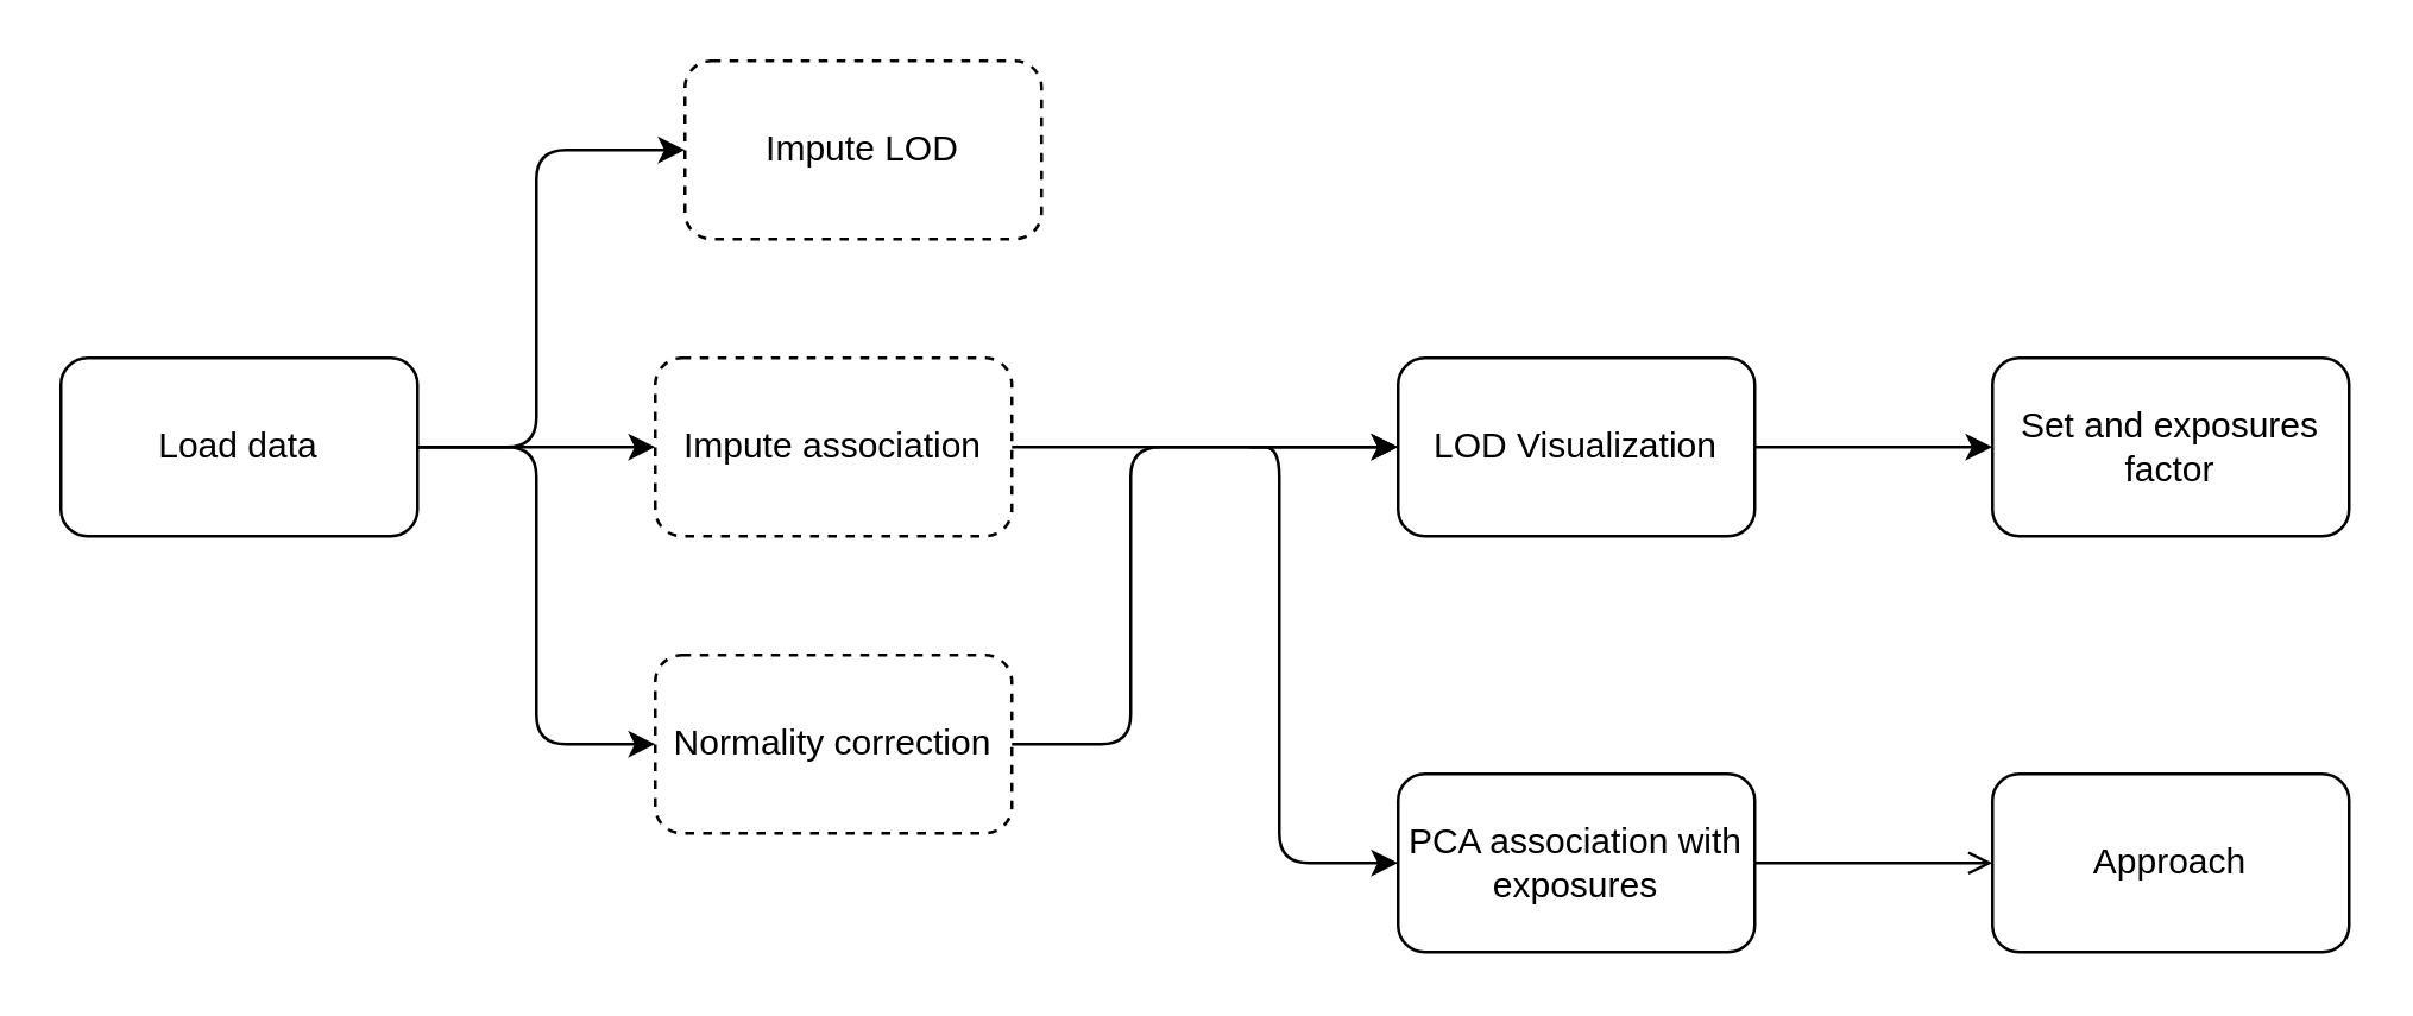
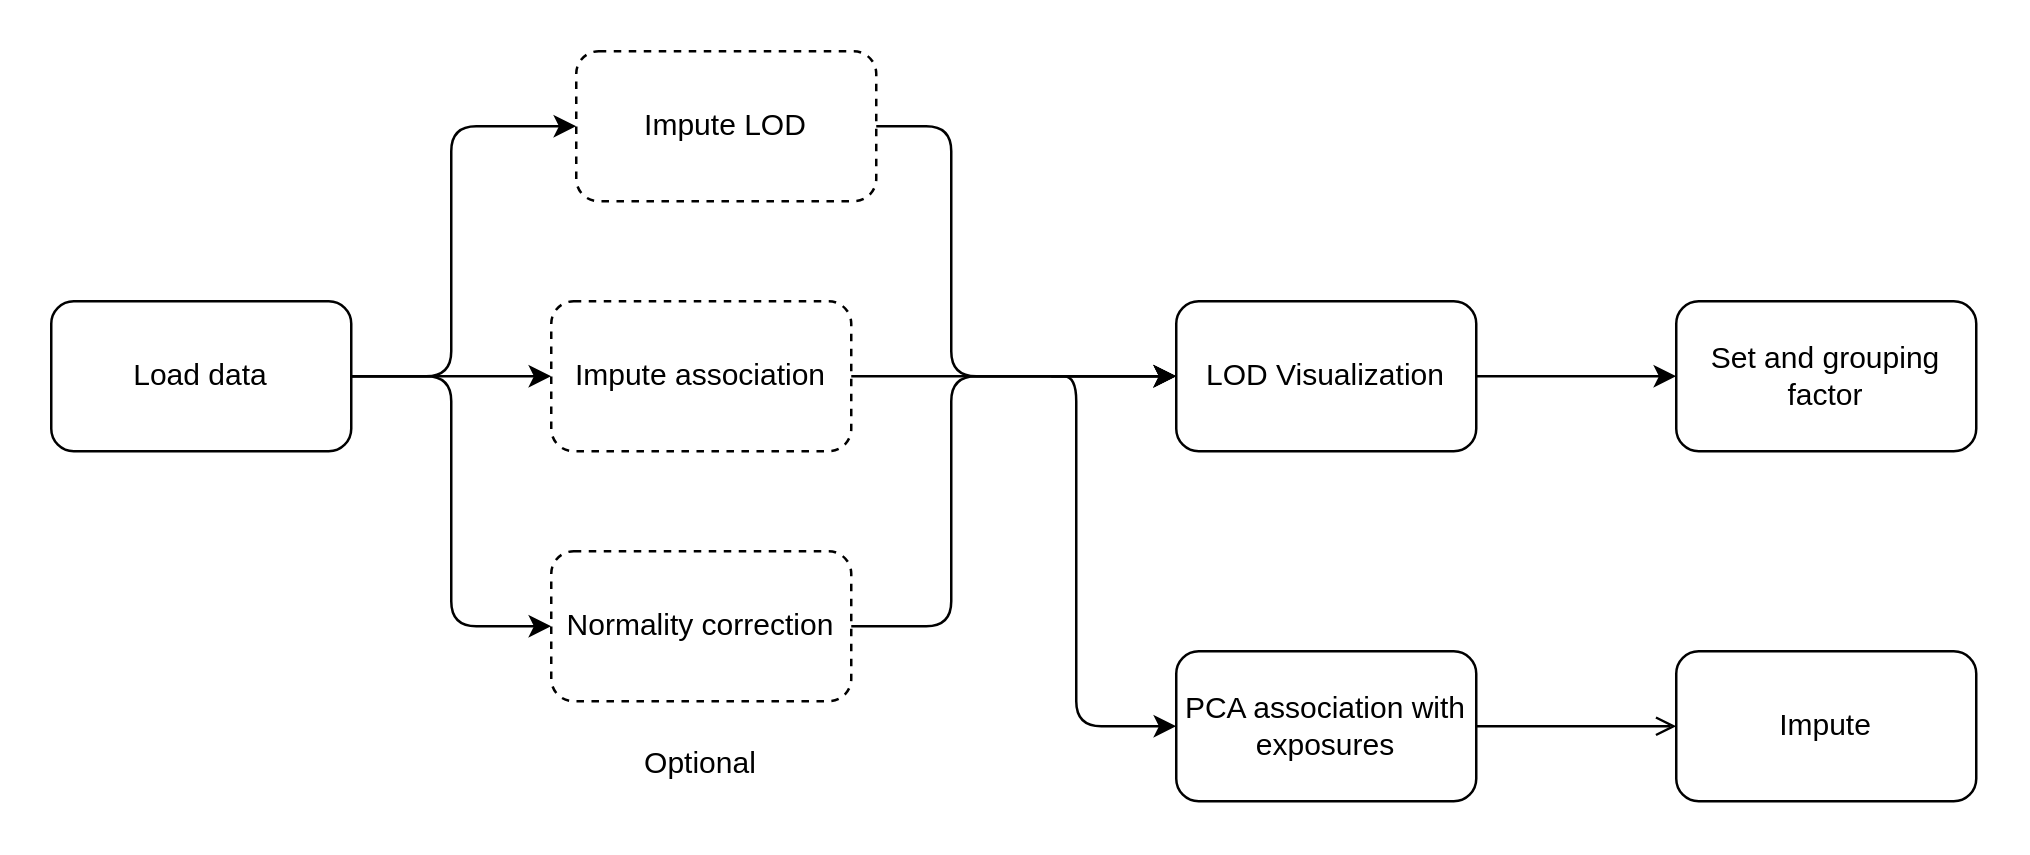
  <mxCell id="0" />
  <mxCell id="1" parent="0" />
  <mxCell id="2" value="Load data" style="rounded=1;whiteSpace=wrap;html=1;" vertex="1" parent="1"><mxGeometry x="20" y="120" width="120" height="60" as="geometry" /></mxCell>
  <mxCell id="3" value="" style="edgeStyle=orthogonalEdgeStyle;rounded=0;orthogonalLoop=1;jettySize=auto;html=1;endArrow=open;" parent="1" source="4" target="5" edge="1"><mxGeometry relative="1" as="geometry" /></mxCell>
  <mxCell id="4" value="PCA association with exposures" style="rounded=1;whiteSpace=wrap;html=1;" parent="1" vertex="1"><mxGeometry x="470" y="260" width="120" height="60" as="geometry" /></mxCell>
- <mxCell id="5" value="Approach" style="rounded=1;whiteSpace=wrap;html=1;" parent="1" vertex="1"><mxGeometry x="670" y="260" width="120" height="60" as="geometry" /></mxCell>
+ <mxCell id="5" value="Impute" style="rounded=1;whiteSpace=wrap;html=1;" parent="1" vertex="1"><mxGeometry x="670" y="260" width="120" height="60" as="geometry" /></mxCell>
  <mxCell id="6" value="" style="edgeStyle=orthogonalEdgeStyle;rounded=0;orthogonalLoop=1;jettySize=auto;html=1;" parent="1" source="7" target="8" edge="1"><mxGeometry relative="1" as="geometry" /></mxCell>
  <mxCell id="7" value="LOD Visualization" style="rounded=1;whiteSpace=wrap;html=1;" parent="1" vertex="1"><mxGeometry x="470" y="120" width="120" height="60" as="geometry" /></mxCell>
- <mxCell id="8" value="Set and exposures factor" style="rounded=1;whiteSpace=wrap;html=1;" parent="1" vertex="1"><mxGeometry x="670" y="120" width="120" height="60" as="geometry" /></mxCell>
+ <mxCell id="8" value="Set and grouping factor" style="rounded=1;whiteSpace=wrap;html=1;" parent="1" vertex="1"><mxGeometry x="670" y="120" width="120" height="60" as="geometry" /></mxCell>
  <mxCell id="9" value="Impute association" style="rounded=1;whiteSpace=wrap;html=1;dashed=1;" vertex="1" parent="1"><mxGeometry x="220" y="120" width="120" height="60" as="geometry" /></mxCell>
  <mxCell id="10" value="" style="endArrow=classic;html=1;exitX=1;exitY=0.5;exitDx=0;exitDy=0;entryX=0;entryY=0.5;entryDx=0;entryDy=0;" edge="1" parent="1" target="9"><mxGeometry width="50" height="50" relative="1" as="geometry"><mxPoint x="140" y="150" as="sourcePoint" /><mxPoint x="310" y="100" as="targetPoint" /></mxGeometry></mxCell>
  <mxCell id="11" value="Impute LOD" style="rounded=1;whiteSpace=wrap;html=1;dashed=1;" vertex="1" parent="1"><mxGeometry x="230" y="20" width="120" height="60" as="geometry" /></mxCell>
  <mxCell id="12" value="Normality correction" style="rounded=1;whiteSpace=wrap;html=1;dashed=1;" vertex="1" parent="1"><mxGeometry x="220" y="220" width="120" height="60" as="geometry" /></mxCell>
  <mxCell id="13" value="" style="endArrow=classic;html=1;exitX=1;exitY=0.5;exitDx=0;exitDy=0;entryX=0;entryY=0.5;entryDx=0;entryDy=0;" edge="1" parent="1" target="12"><mxGeometry width="50" height="50" relative="1" as="geometry"><mxPoint x="140" y="150" as="sourcePoint" /><mxPoint x="310" y="100" as="targetPoint" /><Array as="points"><mxPoint x="180" y="150" /><mxPoint x="180" y="250" /></Array></mxGeometry></mxCell>
  <mxCell id="14" value="" style="endArrow=classic;html=1;exitX=1;exitY=0.5;exitDx=0;exitDy=0;entryX=0;entryY=0.5;entryDx=0;entryDy=0;" edge="1" parent="1" target="11"><mxGeometry width="50" height="50" relative="1" as="geometry"><mxPoint x="140" y="150" as="sourcePoint" /><mxPoint x="310" y="100" as="targetPoint" /><Array as="points"><mxPoint x="180" y="150" /><mxPoint x="180" y="50" /></Array></mxGeometry></mxCell>
+ <mxCell id="15" value="" style="endArrow=classic;html=1;exitX=1;exitY=0.5;exitDx=0;exitDy=0;entryX=0;entryY=0.5;entryDx=0;entryDy=0;" edge="1" parent="1" source="11" target="7"><mxGeometry width="50" height="50" relative="1" as="geometry"><mxPoint x="310" y="270" as="sourcePoint" /><mxPoint x="360" y="220" as="targetPoint" /><Array as="points"><mxPoint x="380" y="50" /><mxPoint x="380" y="150" /></Array></mxGeometry></mxCell>
  <mxCell id="16" value="" style="endArrow=classic;html=1;exitX=1;exitY=0.5;exitDx=0;exitDy=0;entryX=0;entryY=0.5;entryDx=0;entryDy=0;" edge="1" parent="1" source="9" target="7"><mxGeometry width="50" height="50" relative="1" as="geometry"><mxPoint x="310" y="200" as="sourcePoint" /><mxPoint x="360" y="150" as="targetPoint" /></mxGeometry></mxCell>
  <mxCell id="17" value="" style="endArrow=classic;html=1;exitX=1;exitY=0.5;exitDx=0;exitDy=0;entryX=0;entryY=0.5;entryDx=0;entryDy=0;" edge="1" parent="1" source="12" target="7"><mxGeometry width="50" height="50" relative="1" as="geometry"><mxPoint x="310" y="200" as="sourcePoint" /><mxPoint x="360" y="150" as="targetPoint" /><Array as="points"><mxPoint x="380" y="250" /><mxPoint x="380" y="150" /></Array></mxGeometry></mxCell>
+ <mxCell id="18" value="Optional" style="text;html=1;strokeColor=none;fillColor=none;align=center;verticalAlign=middle;whiteSpace=wrap;rounded=0;dashed=1;" vertex="1" parent="1"><mxGeometry x="255" y="290" width="50" height="30" as="geometry" /></mxCell>
  <mxCell id="19" value="" style="endArrow=classic;html=1;entryX=0;entryY=0.5;entryDx=0;entryDy=0;" edge="1" parent="1" target="4"><mxGeometry width="50" height="50" relative="1" as="geometry"><mxPoint x="420" y="150" as="sourcePoint" /><mxPoint x="460" y="220" as="targetPoint" /><Array as="points"><mxPoint x="430" y="150" /><mxPoint x="430" y="290" /></Array></mxGeometry></mxCell>
